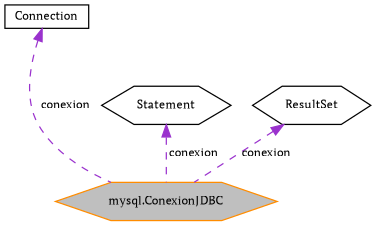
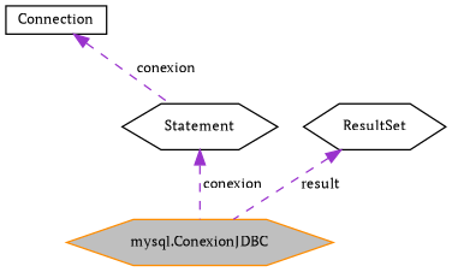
  digraph {
    fontname="PT Serif"
    node [color=black fillcolor=white fontname="PT Serif" fontsize=10 shape=hexagon style=filled]
    edge [color=darkorchid3 dir=back fontname="PT Serif" fontsize=10 labelfontname=Helvetica labelfontsize=10 style=dashed]
    n1 [color=darkorange fillcolor=grey75 fontcolor=black height=0.2 label="mysql.ConexionJDBC" width=0.4]
    n2 [height=0.2 label=Statement width=0.4]
    n3 [height=0.2 label=Connection shape=box width=0.4]
    n4 [height=0.2 label=ResultSet width=0.4]
    n2 -> n1 [label=" conexion"]
-   n3 -> n1 [label=" conexion"]
-   n4 -> n1 [label=" conexion"]
+   n3 -> n2 [label=" conexion"]
+   n4 -> n1 [label=" result"]
  }
